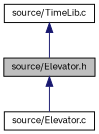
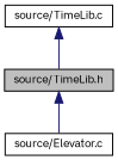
  digraph {
    fontname="IBM Plex Sans"
    node [color=black fillcolor=white fontname="IBM Plex Sans" fontsize=10 shape=record style=filled]
    edge [color=midnightblue dir=back fontname="IBM Plex Sans" fontsize=10 labelfontname=Helvetica labelfontsize=10 style=solid]
-   n1 [fillcolor=grey75 fontcolor=black height=0.2 label="source/Elevator.h" width=0.4]
+   n1 [fillcolor=grey75 fontcolor=black height=0.2 label="source/TimeLib.h" width=0.4]
    n2 [height=0.2 label="source/Elevator.c" width=0.4]
    n3 [height=0.2 label="source/TimeLib.c" width=0.4]
    n1 -> n2
    n3 -> n1
  }
